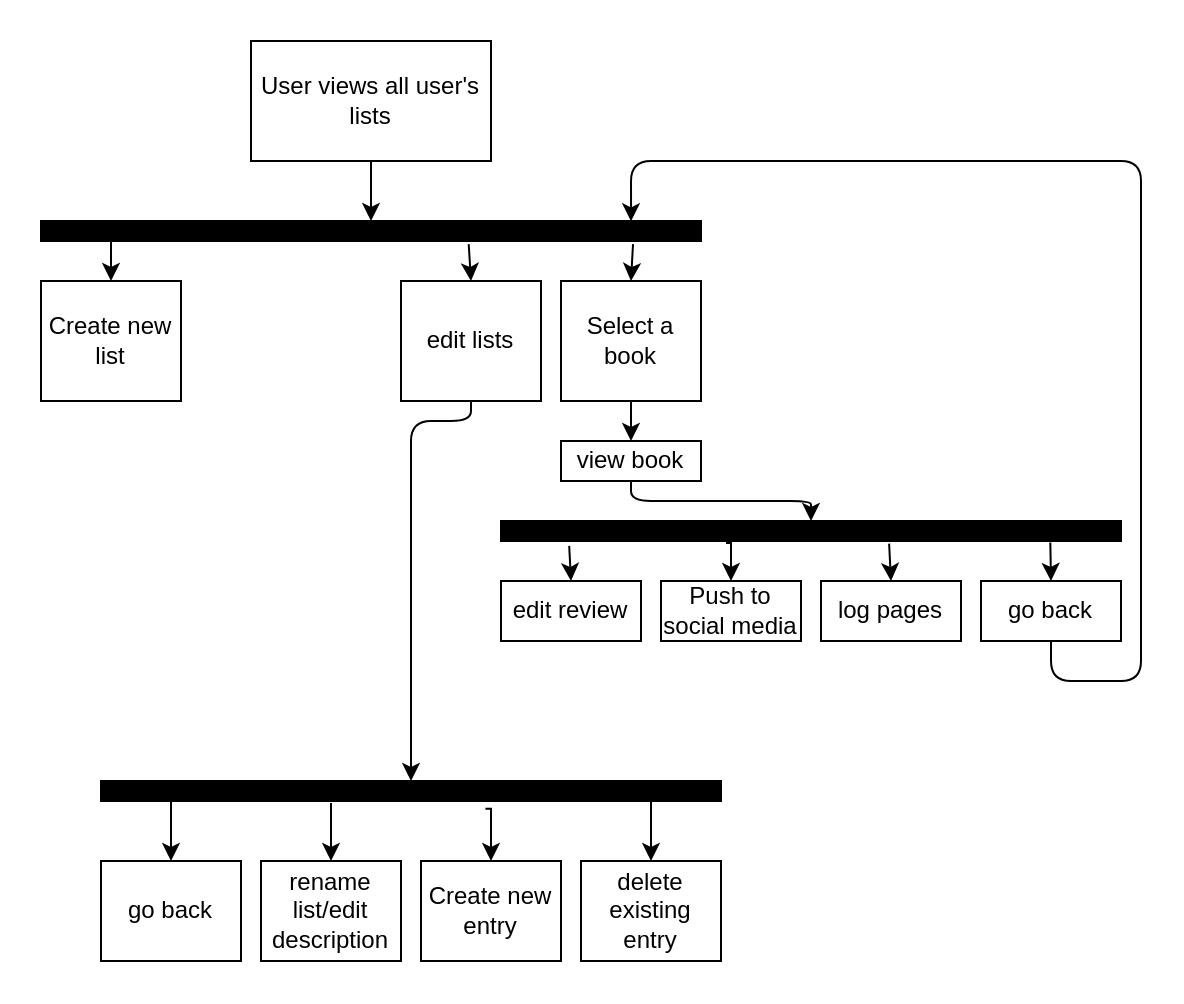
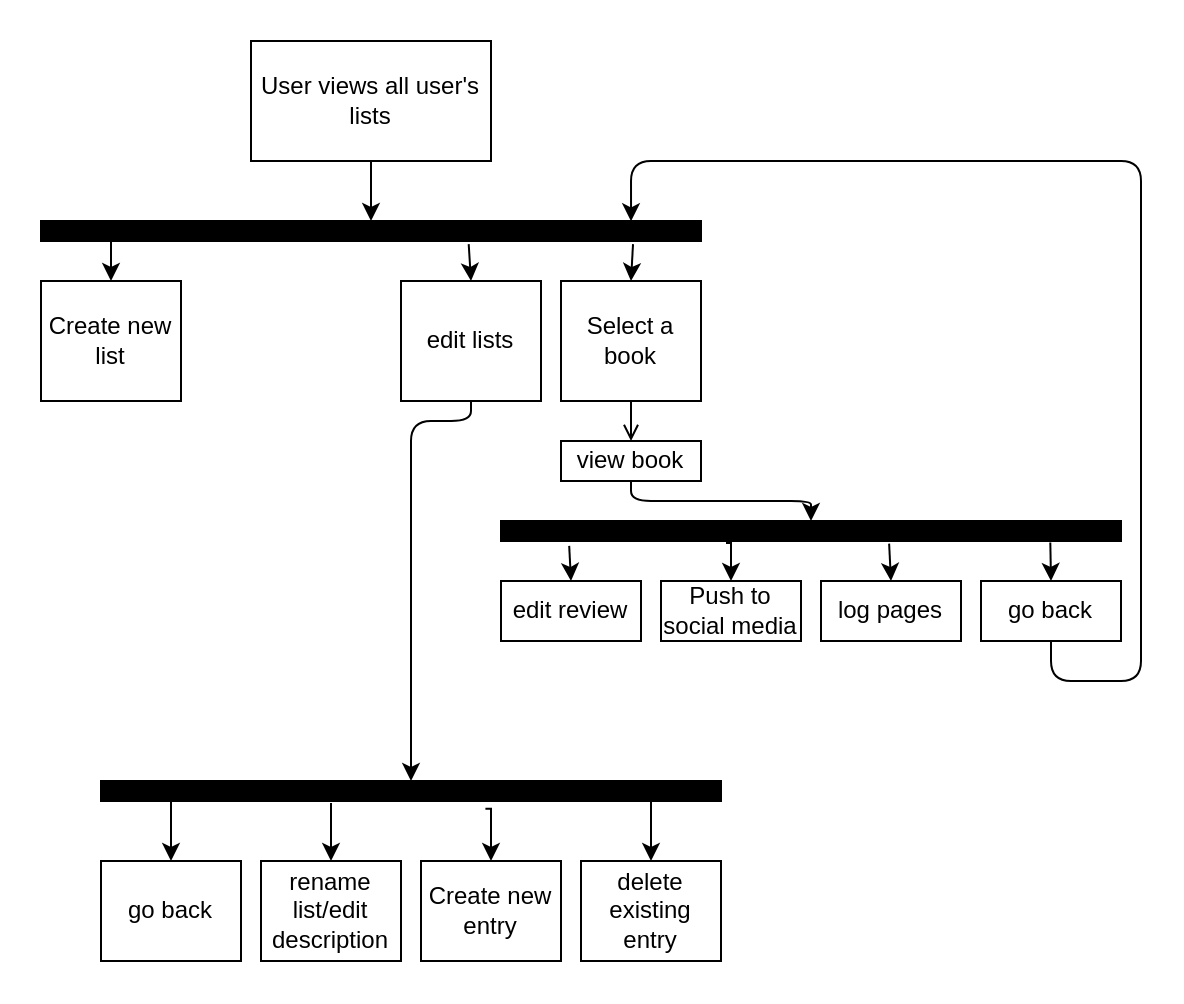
  <mxCell id="0" />
  <mxCell id="1" parent="0" />
  <mxCell id="2" value="" style="edgeStyle=orthogonalEdgeStyle;rounded=0;orthogonalLoop=1;jettySize=auto;html=1;entryX=0.5;entryY=0;entryDx=0;entryDy=0;" parent="1" source="3" target="20" edge="1"><mxGeometry relative="1" as="geometry" /></mxCell>
  <mxCell id="3" value="User views all user's lists" style="rounded=0;whiteSpace=wrap;html=1;" parent="1" vertex="1"><mxGeometry x="125" y="20" width="120" height="60" as="geometry" /></mxCell>
  <mxCell id="4" style="edgeStyle=orthogonalEdgeStyle;rounded=0;orthogonalLoop=1;jettySize=auto;html=1;exitX=0.914;exitY=0.957;exitDx=0;exitDy=0;entryX=0.5;entryY=0;entryDx=0;entryDy=0;exitPerimeter=0;" parent="1" source="7" target="10" edge="1"><mxGeometry relative="1" as="geometry" /></mxCell>
  <mxCell id="5" style="edgeStyle=orthogonalEdgeStyle;rounded=0;orthogonalLoop=1;jettySize=auto;html=1;exitX=0.11;exitY=1.243;exitDx=0;exitDy=0;entryX=0.5;entryY=0;entryDx=0;entryDy=0;exitPerimeter=0;" parent="1" source="14" target="9" edge="1"><mxGeometry relative="1" as="geometry" /></mxCell>
  <mxCell id="6" style="edgeStyle=orthogonalEdgeStyle;rounded=0;orthogonalLoop=1;jettySize=auto;html=1;entryX=0.5;entryY=0;entryDx=0;entryDy=0;exitX=0.62;exitY=1.386;exitDx=0;exitDy=0;exitPerimeter=0;" parent="1" source="7" target="8" edge="1"><mxGeometry relative="1" as="geometry"><mxPoint x="275" y="430" as="sourcePoint" /></mxGeometry></mxCell>
  <mxCell id="7" value="" style="rounded=0;whiteSpace=wrap;html=1;fillColor=#000000;" parent="1" vertex="1"><mxGeometry x="50" y="390" width="310" height="10" as="geometry" /></mxCell>
  <mxCell id="8" value="Create new entry" style="rounded=0;whiteSpace=wrap;html=1;fillColor=#FFFFFF;" parent="1" vertex="1"><mxGeometry x="210" y="430" width="70" height="50" as="geometry" /></mxCell>
  <mxCell id="9" value="edit review" style="rounded=0;whiteSpace=wrap;html=1;fillColor=#FFFFFF;" parent="1" vertex="1"><mxGeometry x="250" y="290" width="70" height="30" as="geometry" /></mxCell>
  <mxCell id="10" value="delete existing entry" style="rounded=0;whiteSpace=wrap;html=1;fillColor=#FFFFFF;" parent="1" vertex="1"><mxGeometry x="290" y="430" width="70" height="50" as="geometry" /></mxCell>
  <mxCell id="11" value="Push to social media" style="rounded=0;whiteSpace=wrap;html=1;fillColor=#FFFFFF;" parent="1" vertex="1"><mxGeometry x="330" y="290" width="70" height="30" as="geometry" /></mxCell>
  <mxCell id="12" style="edgeStyle=orthogonalEdgeStyle;rounded=0;orthogonalLoop=1;jettySize=auto;html=1;exitX=0.75;exitY=1;exitDx=0;exitDy=0;entryX=0.5;entryY=0;entryDx=0;entryDy=0;" parent="1" source="14" target="11" edge="1"><mxGeometry relative="1" as="geometry"><Array as="points"><mxPoint x="363" y="271" /><mxPoint x="365" y="271" /></Array></mxGeometry></mxCell>
  <mxCell id="13" style="edgeStyle=none;html=1;entryX=0.5;entryY=0;entryDx=0;entryDy=0;exitX=0.626;exitY=1.129;exitDx=0;exitDy=0;exitPerimeter=0;" edge="1" parent="1" source="14" target="28"><mxGeometry relative="1" as="geometry" /></mxCell>
  <mxCell id="14" value="" style="whiteSpace=wrap;html=1;fillColor=#000000;rounded=0;" parent="1" vertex="1"><mxGeometry x="250" y="260" width="310" height="10" as="geometry" /></mxCell>
  <mxCell id="15" style="edgeStyle=none;html=1;entryX=0.5;entryY=0;entryDx=0;entryDy=0;" edge="1" parent="1" source="16" target="14"><mxGeometry relative="1" as="geometry"><Array as="points"><mxPoint x="315" y="250" /><mxPoint x="405" y="250" /></Array></mxGeometry></mxCell>
  <mxCell id="16" value="view book" style="rounded=0;whiteSpace=wrap;html=1;fillColor=#FFFFFF;" vertex="1" parent="1"><mxGeometry x="280" y="220" width="70" height="20" as="geometry" /></mxCell>
  <mxCell id="17" style="edgeStyle=none;html=1;entryX=0.5;entryY=0;entryDx=0;entryDy=0;" edge="1" parent="1" target="21"><mxGeometry relative="1" as="geometry"><mxPoint x="55" y="115" as="sourcePoint" /></mxGeometry></mxCell>
  <mxCell id="18" style="edgeStyle=none;html=1;entryX=0.5;entryY=0;entryDx=0;entryDy=0;exitX=0.648;exitY=1.157;exitDx=0;exitDy=0;exitPerimeter=0;" edge="1" parent="1" source="20" target="23"><mxGeometry relative="1" as="geometry"><mxPoint x="150" y="115" as="sourcePoint" /></mxGeometry></mxCell>
  <mxCell id="19" style="edgeStyle=none;html=1;entryX=0.5;entryY=0;entryDx=0;entryDy=0;exitX=0.897;exitY=1.157;exitDx=0;exitDy=0;exitPerimeter=0;" edge="1" parent="1" source="20" target="25"><mxGeometry relative="1" as="geometry" /></mxCell>
  <mxCell id="20" value="" style="rounded=0;whiteSpace=wrap;html=1;fillColor=#000000;" vertex="1" parent="1"><mxGeometry x="20" y="110" width="330" height="10" as="geometry" /></mxCell>
  <mxCell id="21" value="Create new list" style="rounded=0;whiteSpace=wrap;html=1;fillColor=#FFFFFF;" vertex="1" parent="1"><mxGeometry x="20" y="140" width="70" height="60" as="geometry" /></mxCell>
  <mxCell id="22" style="edgeStyle=none;html=1;entryX=0.5;entryY=0;entryDx=0;entryDy=0;" edge="1" parent="1" source="23" target="7"><mxGeometry relative="1" as="geometry"><Array as="points"><mxPoint x="235" y="210" /><mxPoint x="205" y="210" /></Array></mxGeometry></mxCell>
  <mxCell id="23" value="edit lists" style="rounded=0;whiteSpace=wrap;html=1;fillColor=#FFFFFF;" vertex="1" parent="1"><mxGeometry x="200" y="140" width="70" height="60" as="geometry" /></mxCell>
- <mxCell id="24" style="edgeStyle=none;html=1;" edge="1" parent="1" source="25" target="16"><mxGeometry relative="1" as="geometry" /></mxCell>
+ <mxCell id="24" style="edgeStyle=none;html=1;endArrow=open;" edge="1" parent="1" source="25" target="16"><mxGeometry relative="1" as="geometry" /></mxCell>
  <mxCell id="25" value="Select a book" style="rounded=0;whiteSpace=wrap;html=1;fillColor=#FFFFFF;" vertex="1" parent="1"><mxGeometry x="280" y="140" width="70" height="60" as="geometry" /></mxCell>
  <mxCell id="26" value="rename list/edit description" style="rounded=0;whiteSpace=wrap;html=1;fillColor=#FFFFFF;" vertex="1" parent="1"><mxGeometry x="130" y="430" width="70" height="50" as="geometry" /></mxCell>
  <mxCell id="27" value="" style="endArrow=classic;html=1;exitX=0.371;exitY=1.1;exitDx=0;exitDy=0;exitPerimeter=0;entryX=0.5;entryY=0;entryDx=0;entryDy=0;" edge="1" parent="1" source="7" target="26"><mxGeometry width="50" height="50" relative="1" as="geometry"><mxPoint x="340" y="450" as="sourcePoint" /><mxPoint x="390" y="400" as="targetPoint" /></mxGeometry></mxCell>
  <mxCell id="28" value="log pages" style="rounded=0;whiteSpace=wrap;html=1;fillColor=#FFFFFF;" vertex="1" parent="1"><mxGeometry x="410" y="290" width="70" height="30" as="geometry" /></mxCell>
  <mxCell id="29" value="go back" style="rounded=0;whiteSpace=wrap;html=1;fillColor=#FFFFFF;" vertex="1" parent="1"><mxGeometry x="490" y="290" width="70" height="30" as="geometry" /></mxCell>
  <mxCell id="30" value="" style="endArrow=classic;html=1;exitX=0.886;exitY=1.071;exitDx=0;exitDy=0;exitPerimeter=0;entryX=0.5;entryY=0;entryDx=0;entryDy=0;" edge="1" parent="1" source="14" target="29"><mxGeometry width="50" height="50" relative="1" as="geometry"><mxPoint x="240" y="220" as="sourcePoint" /><mxPoint x="290" y="170" as="targetPoint" /></mxGeometry></mxCell>
  <mxCell id="31" value="" style="endArrow=classic;html=1;exitX=0.5;exitY=1;exitDx=0;exitDy=0;entryX=0.894;entryY=0.014;entryDx=0;entryDy=0;entryPerimeter=0;" edge="1" parent="1" source="29" target="20"><mxGeometry width="50" height="50" relative="1" as="geometry"><mxPoint x="240" y="220" as="sourcePoint" /><mxPoint x="320" y="80" as="targetPoint" /><Array as="points"><mxPoint x="525" y="340" /><mxPoint x="570" y="340" /><mxPoint x="570" y="80" /><mxPoint x="315" y="80" /></Array></mxGeometry></mxCell>
  <mxCell id="32" value="go back" style="rounded=0;whiteSpace=wrap;html=1;fillColor=#FFFFFF;" vertex="1" parent="1"><mxGeometry x="50" y="430" width="70" height="50" as="geometry" /></mxCell>
  <mxCell id="33" value="" style="endArrow=classic;html=1;entryX=0.5;entryY=0;entryDx=0;entryDy=0;" edge="1" parent="1" target="32"><mxGeometry width="50" height="50" relative="1" as="geometry"><mxPoint x="85" y="395" as="sourcePoint" /><mxPoint x="130" y="400" as="targetPoint" /></mxGeometry></mxCell>
